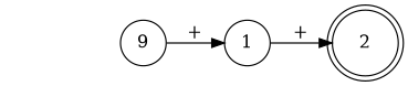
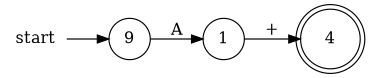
  digraph {
    rankdir=LR
    node [shape=circle]
-   2 [shape=doublecircle]
+   2 [shape=doublecircle label=4]
+   start [shape=plaintext]
    n3 [label=9]
    1
-   n3 -> 1 [label="+"]
+   start -> n3
+   n3 -> 1 [label=A]
    1 -> 2 [label="+"]
  }
